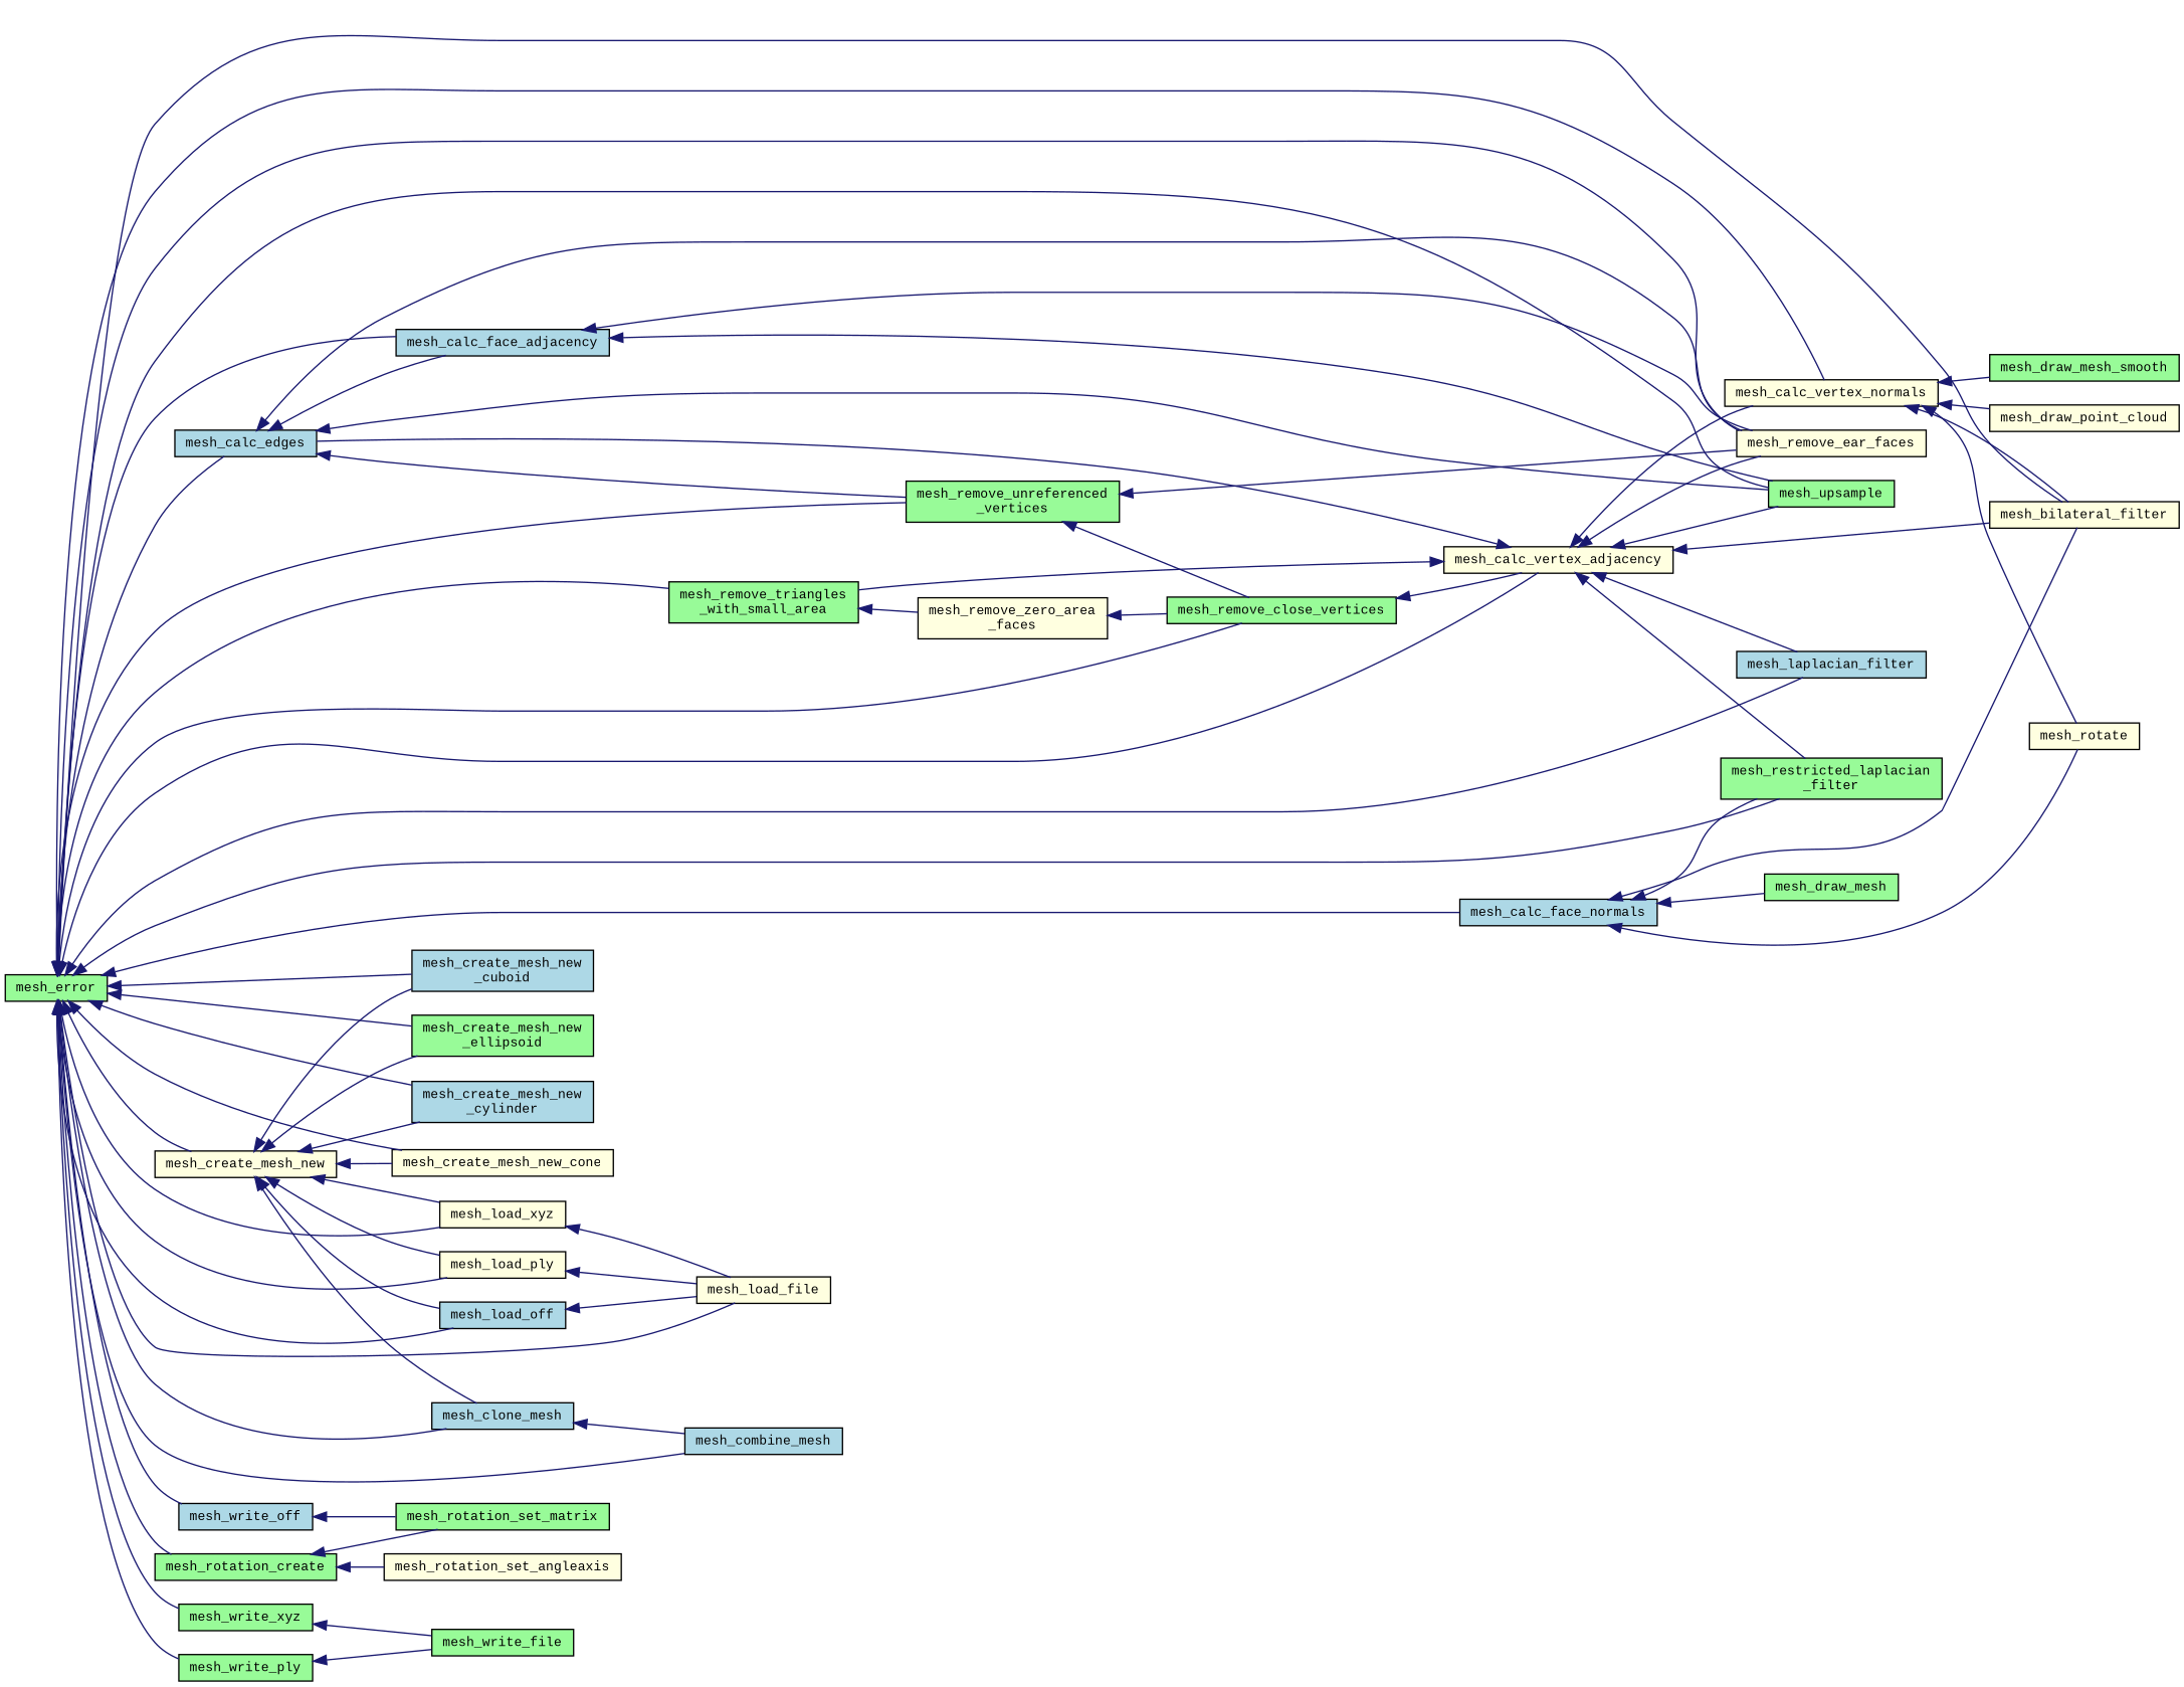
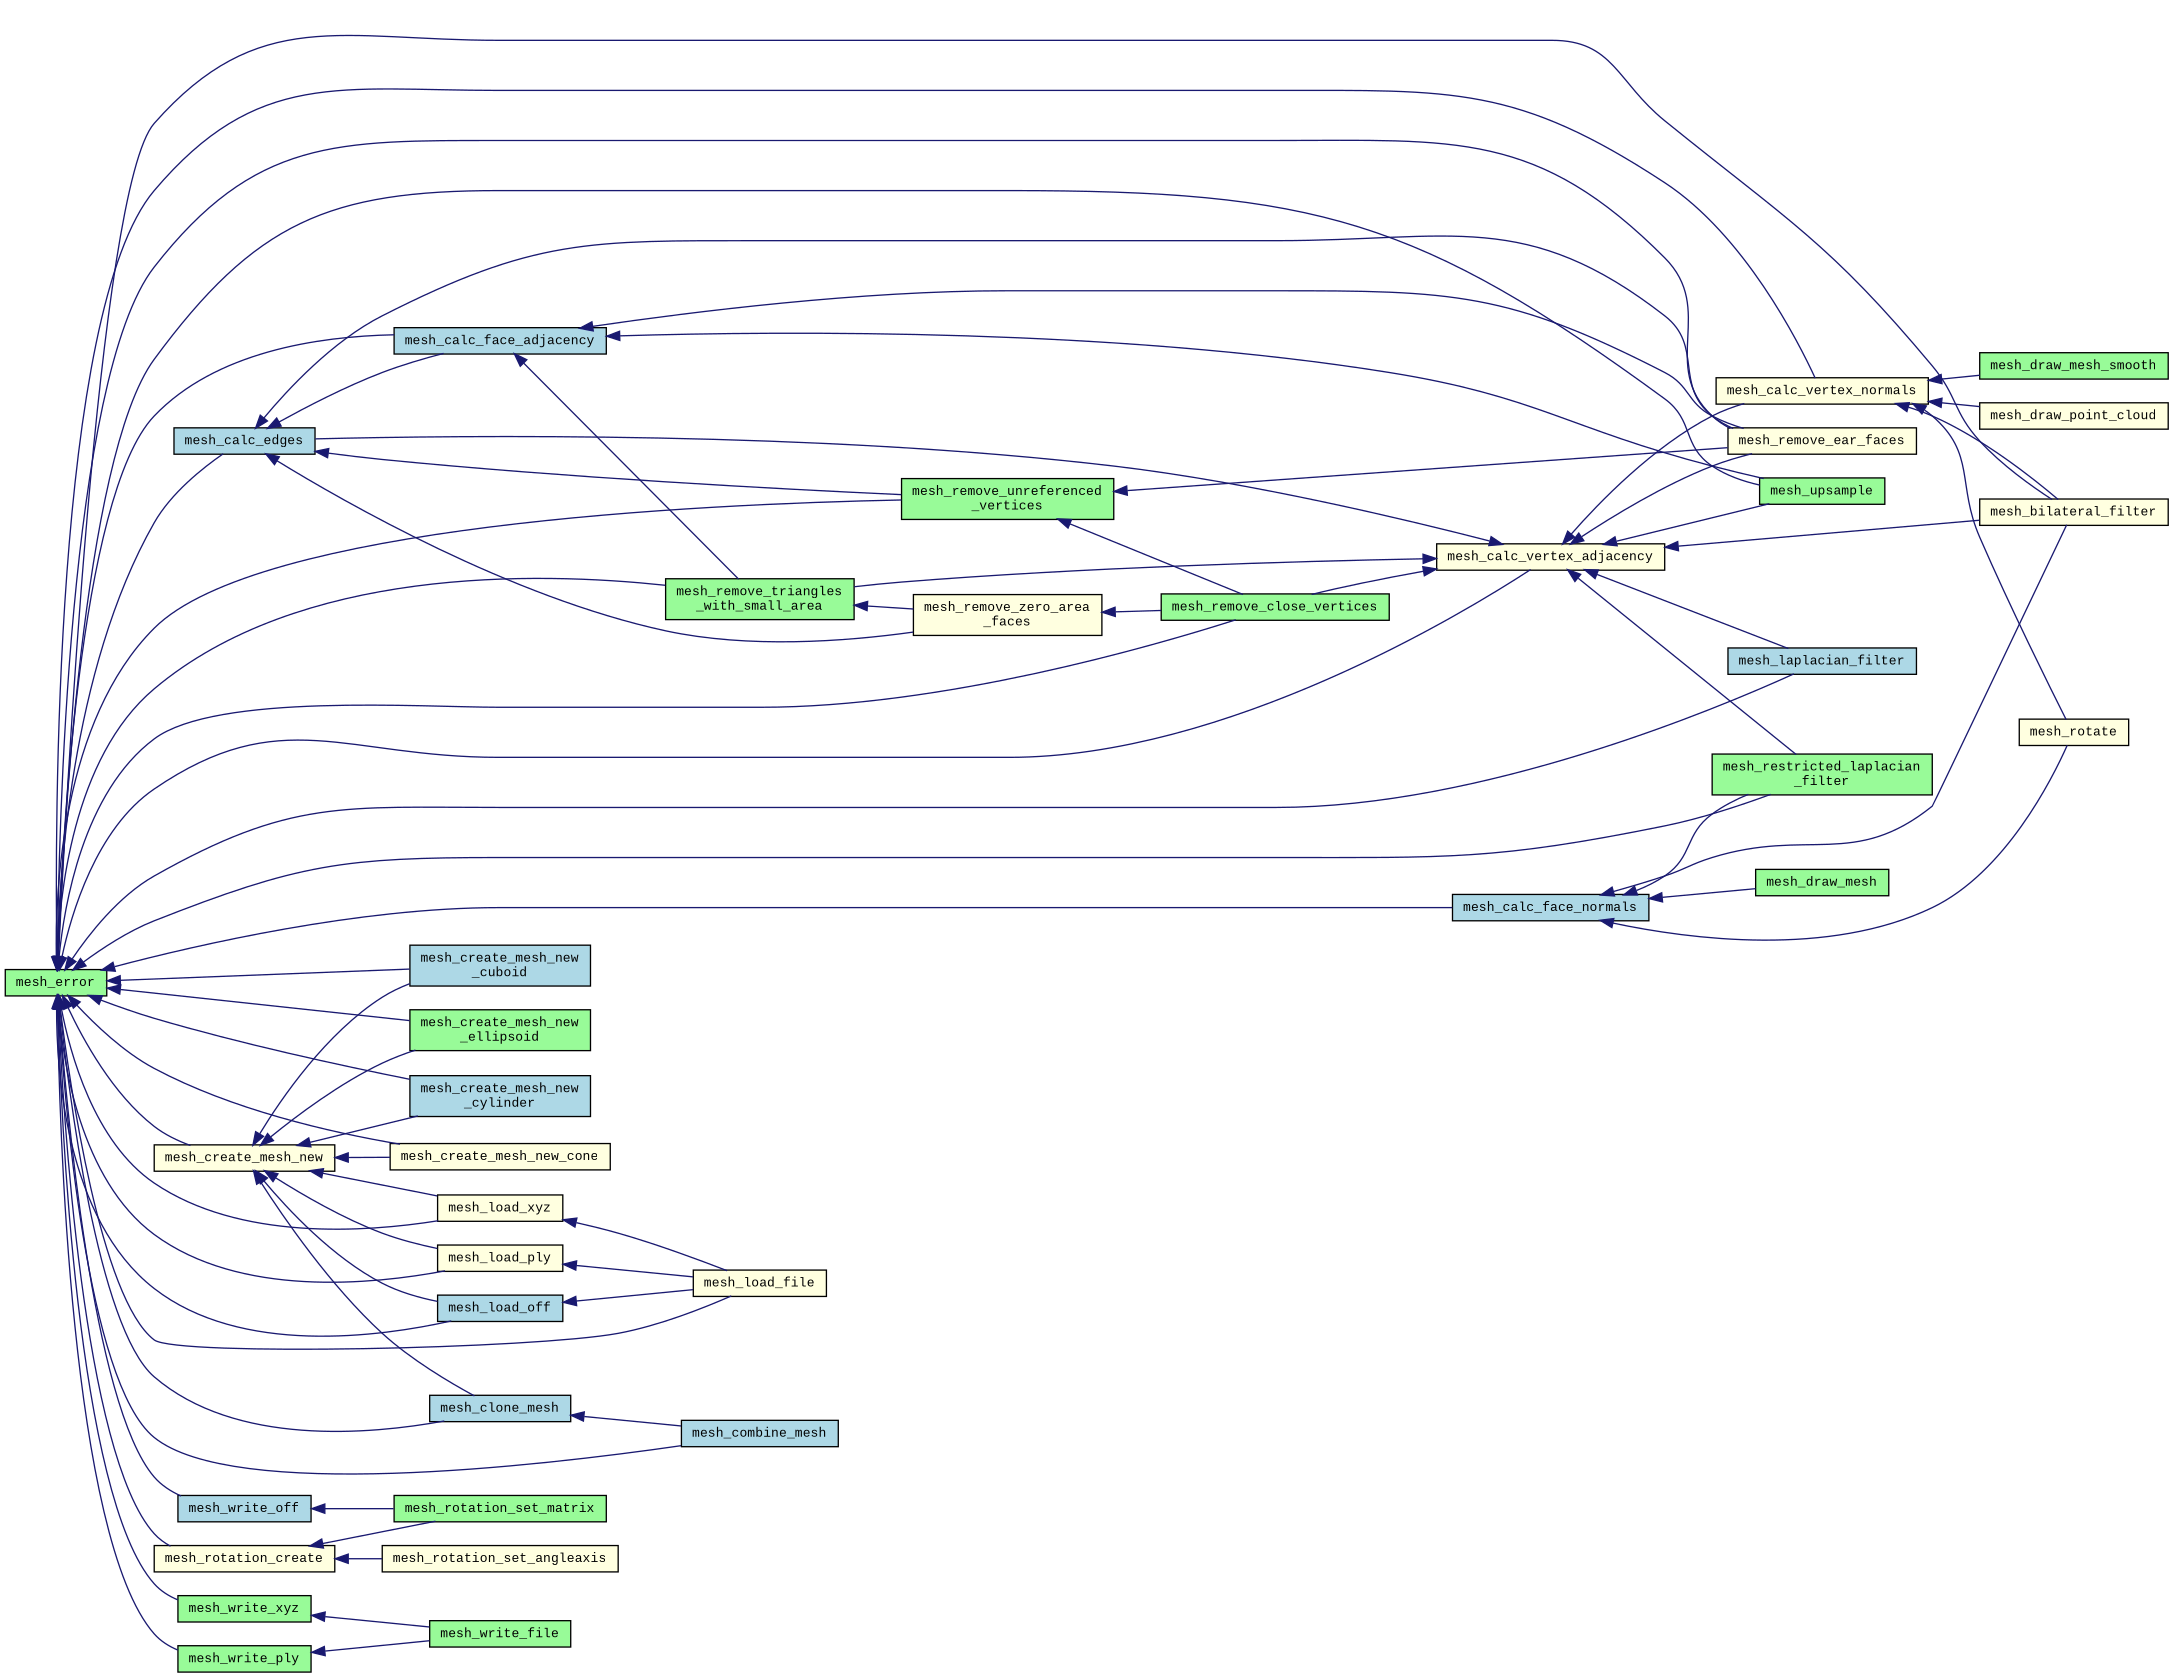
  digraph {
    fontname="Liberation Mono"
    rankdir=LR
    node [color=black fillcolor=palegreen fontname="Liberation Mono" fontsize=10 shape=record style=filled]
    edge [color=midnightblue dir=back fontname="Liberation Mono" fontsize=10 labelfontname=Helvetica labelfontsize=10 style=solid]
    n1 [fontcolor=black height=0.2 label=mesh_error width=0.4]
    n2 [fillcolor=lightyellow height=0.2 label=mesh_calc_vertex_normals width=0.4]
    n3 [fillcolor=lightyellow height=0.2 label=mesh_bilateral_filter width=0.4]
    n4 [height=0.2 label="mesh_restricted_laplacian\l_filter" width=0.4]
    n5 [fillcolor=lightblue height=0.2 label=mesh_calc_face_normals width=0.4]
    n6 [fillcolor=lightblue height=0.2 label=mesh_calc_edges width=0.4]
    n7 [fillcolor=lightblue height=0.2 label=mesh_calc_face_adjacency width=0.4]
    n8 [height=0.2 label=mesh_upsample width=0.4]
    n9 [height=0.2 label="mesh_remove_triangles\l_with_small_area" width=0.4]
    n10 [height=0.2 label=mesh_remove_close_vertices width=0.4]
    n11 [fillcolor=lightyellow height=0.2 label=mesh_remove_ear_faces width=0.4]
    n12 [height=0.2 label="mesh_remove_unreferenced\l_vertices" width=0.4]
    n13 [fillcolor=lightyellow height=0.2 label=mesh_calc_vertex_adjacency width=0.4]
    n14 [fillcolor=lightblue height=0.2 label=mesh_laplacian_filter width=0.4]
    n15 [fillcolor=lightyellow height=0.2 label=mesh_create_mesh_new width=0.4]
    n16 [fillcolor=lightblue height=0.2 label="mesh_create_mesh_new\l_cuboid" width=0.4]
    n17 [height=0.2 label="mesh_create_mesh_new\l_ellipsoid" width=0.4]
    n18 [fillcolor=lightblue height=0.2 label="mesh_create_mesh_new\l_cylinder" width=0.4]
    n19 [fillcolor=lightyellow height=0.2 label=mesh_create_mesh_new_cone width=0.4]
    n20 [fillcolor=lightblue height=0.2 label=mesh_load_off width=0.4]
    n21 [fillcolor=lightyellow height=0.2 label=mesh_load_file width=0.4]
    n22 [fillcolor=lightyellow height=0.2 label=mesh_load_xyz width=0.4]
    n23 [fillcolor=lightyellow height=0.2 label=mesh_load_ply width=0.4]
    n24 [fillcolor=lightblue height=0.2 label=mesh_clone_mesh width=0.4]
    n25 [fillcolor=lightblue height=0.2 label=mesh_combine_mesh width=0.4]
-   n26 [height=0.2 label=mesh_rotation_create width=0.4]
+   n26 [fillcolor=lightyellow height=0.2 label=mesh_rotation_create width=0.4]
    n27 [fillcolor=lightblue height=0.2 label=mesh_write_off width=0.4]
    n28 [height=0.2 label=mesh_write_xyz width=0.4]
    n29 [height=0.2 label=mesh_write_ply width=0.4]
    n30 [height=0.2 label=mesh_draw_mesh_smooth width=0.4]
    n31 [fillcolor=lightyellow height=0.2 label=mesh_draw_point_cloud width=0.4]
    n32 [fillcolor=lightyellow height=0.2 label=mesh_rotate width=0.4]
    n33 [height=0.2 label=mesh_draw_mesh width=0.4]
    n34 [fillcolor=lightyellow height=0.2 label="mesh_remove_zero_area\l_faces" width=0.4]
    n35 [height=0.2 label=mesh_rotation_set_matrix width=0.4]
    n36 [fillcolor=lightyellow height=0.2 label=mesh_rotation_set_angleaxis width=0.4]
    n37 [height=0.2 label=mesh_write_file width=0.4]
    n1 -> n2
    n1 -> n3
    n1 -> n4
    n1 -> n5
    n1 -> n6
    n1 -> n7
    n1 -> n8
    n1 -> n9
    n1 -> n10
    n1 -> n11
    n1 -> n12
    n1 -> n13
    n1 -> n14
    n1 -> n15
    n1 -> n16
    n1 -> n17
    n1 -> n18
    n1 -> n19
    n1 -> n20
    n1 -> n21
    n1 -> n22
    n1 -> n23
    n1 -> n24
    n1 -> n25
    n1 -> n26
    n1 -> n27
    n1 -> n28
    n1 -> n29
    n2 -> n3
    n2 -> n30
    n2 -> n31
    n2 -> n32
    n5 -> n3
    n5 -> n4
    n5 -> n32
    n5 -> n33
    n6 -> n7
-   n6 -> n8
+   n6 -> n34
    n6 -> n11
    n6 -> n12
    n7 -> n8
+   n7 -> n9
    n7 -> n11
    n9 -> n34
    n12 -> n10
    n12 -> n11
    n13 -> n2
    n13 -> n3
    n13 -> n4
    n13 -> n6
    n13 -> n8
    n13 -> n9
-   n10 -> n13
+   n13 -> n10
    n13 -> n11
    n13 -> n14
    n15 -> n16
    n15 -> n17
    n15 -> n18
    n15 -> n19
    n15 -> n20
    n15 -> n22
    n15 -> n23
    n15 -> n24
    n20 -> n21
    n22 -> n21
    n23 -> n21
    n24 -> n25
    n26 -> n35
    n26 -> n36
    n27 -> n35
    n28 -> n37
    n29 -> n37
    n34 -> n10
  }
